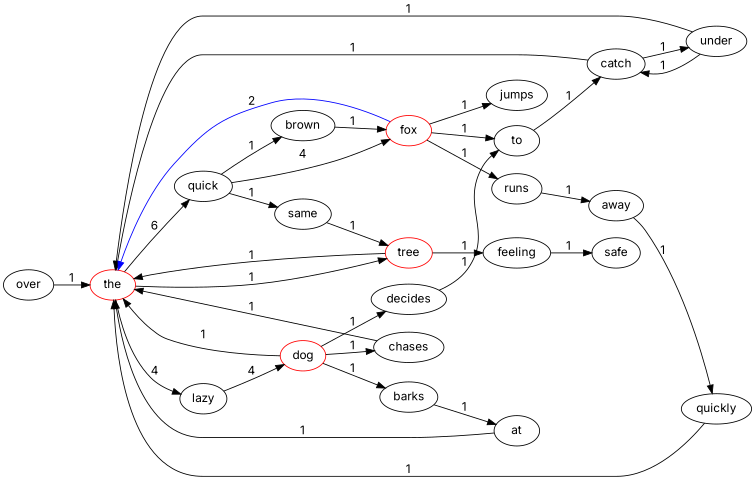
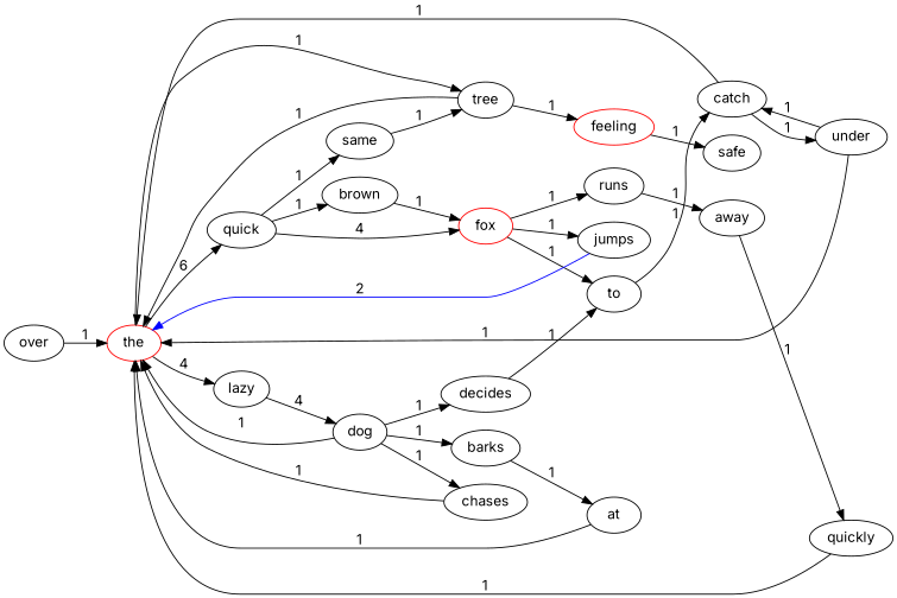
  digraph {
    fontname=Inter
    rankdir=LR
    node [fontname=Inter]
    edge [fontname=Inter]
    the [color=red]
    quick
    lazy
-   tree [color=red]
+   tree
    over
    under
    catch
    brown
    fox [color=red]
    same
    to
    jumps
    runs
    away
    quickly
-   dog [color=red]
+   dog
    decides
    barks
    chases
-   feeling
+   feeling [color=red]
    safe
    at
    the -> quick [label=6]
    the -> lazy [label=4]
    the -> tree [label=1]
    quick -> brown [label=1]
    quick -> fox [label=4]
    quick -> same [label=1]
    lazy -> dog [label=4]
    tree -> the [label=1]
    tree -> feeling [label=1]
    over -> the [label=1]
    under -> the [label=1]
    under -> catch [label=1]
    catch -> the [label=1]
    catch -> under [label=1]
    brown -> fox [label=1]
-   fox -> the [color=blue label=2]
+   jumps -> the [color=blue label=2]
    fox -> to [label=1]
    fox -> jumps [label=1]
    fox -> runs [label=1]
    same -> tree [label=1]
    to -> catch [label=1]
    runs -> away [label=1]
    away -> quickly [label=1]
    quickly -> the [label=1]
    dog -> the [label=1]
    dog -> decides [label=1]
    dog -> barks [label=1]
    dog -> chases [label=1]
    decides -> to [label=1]
    barks -> at [label=1]
    chases -> the [label=1]
    feeling -> safe [label=1]
    at -> the [label=1]
  }
